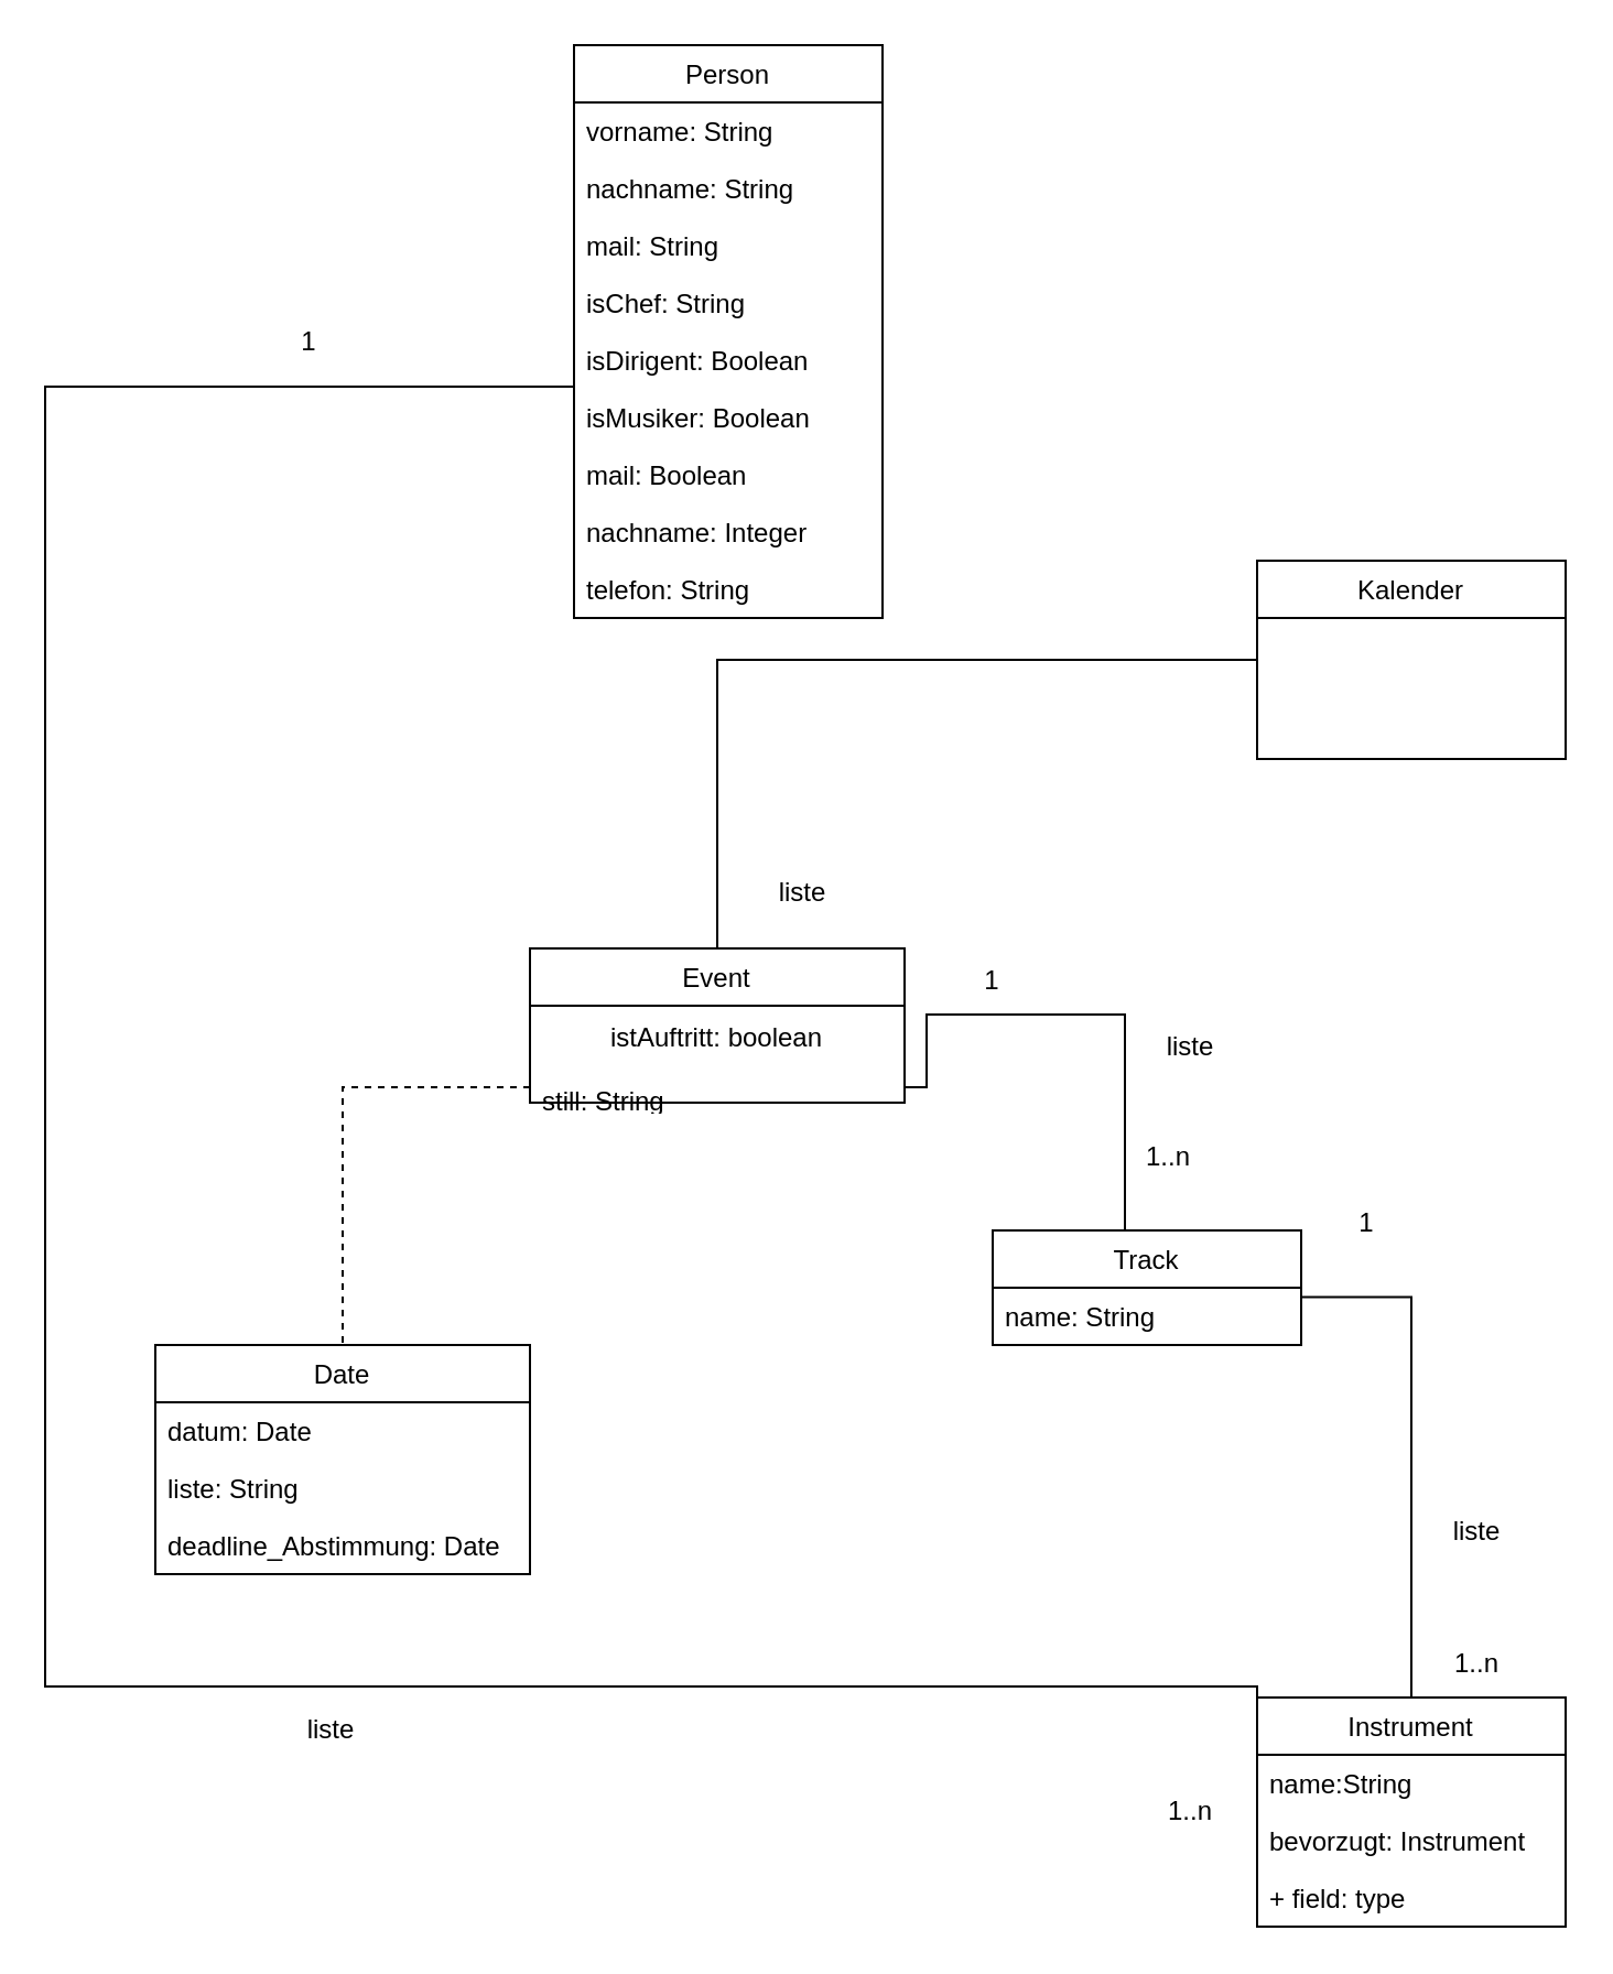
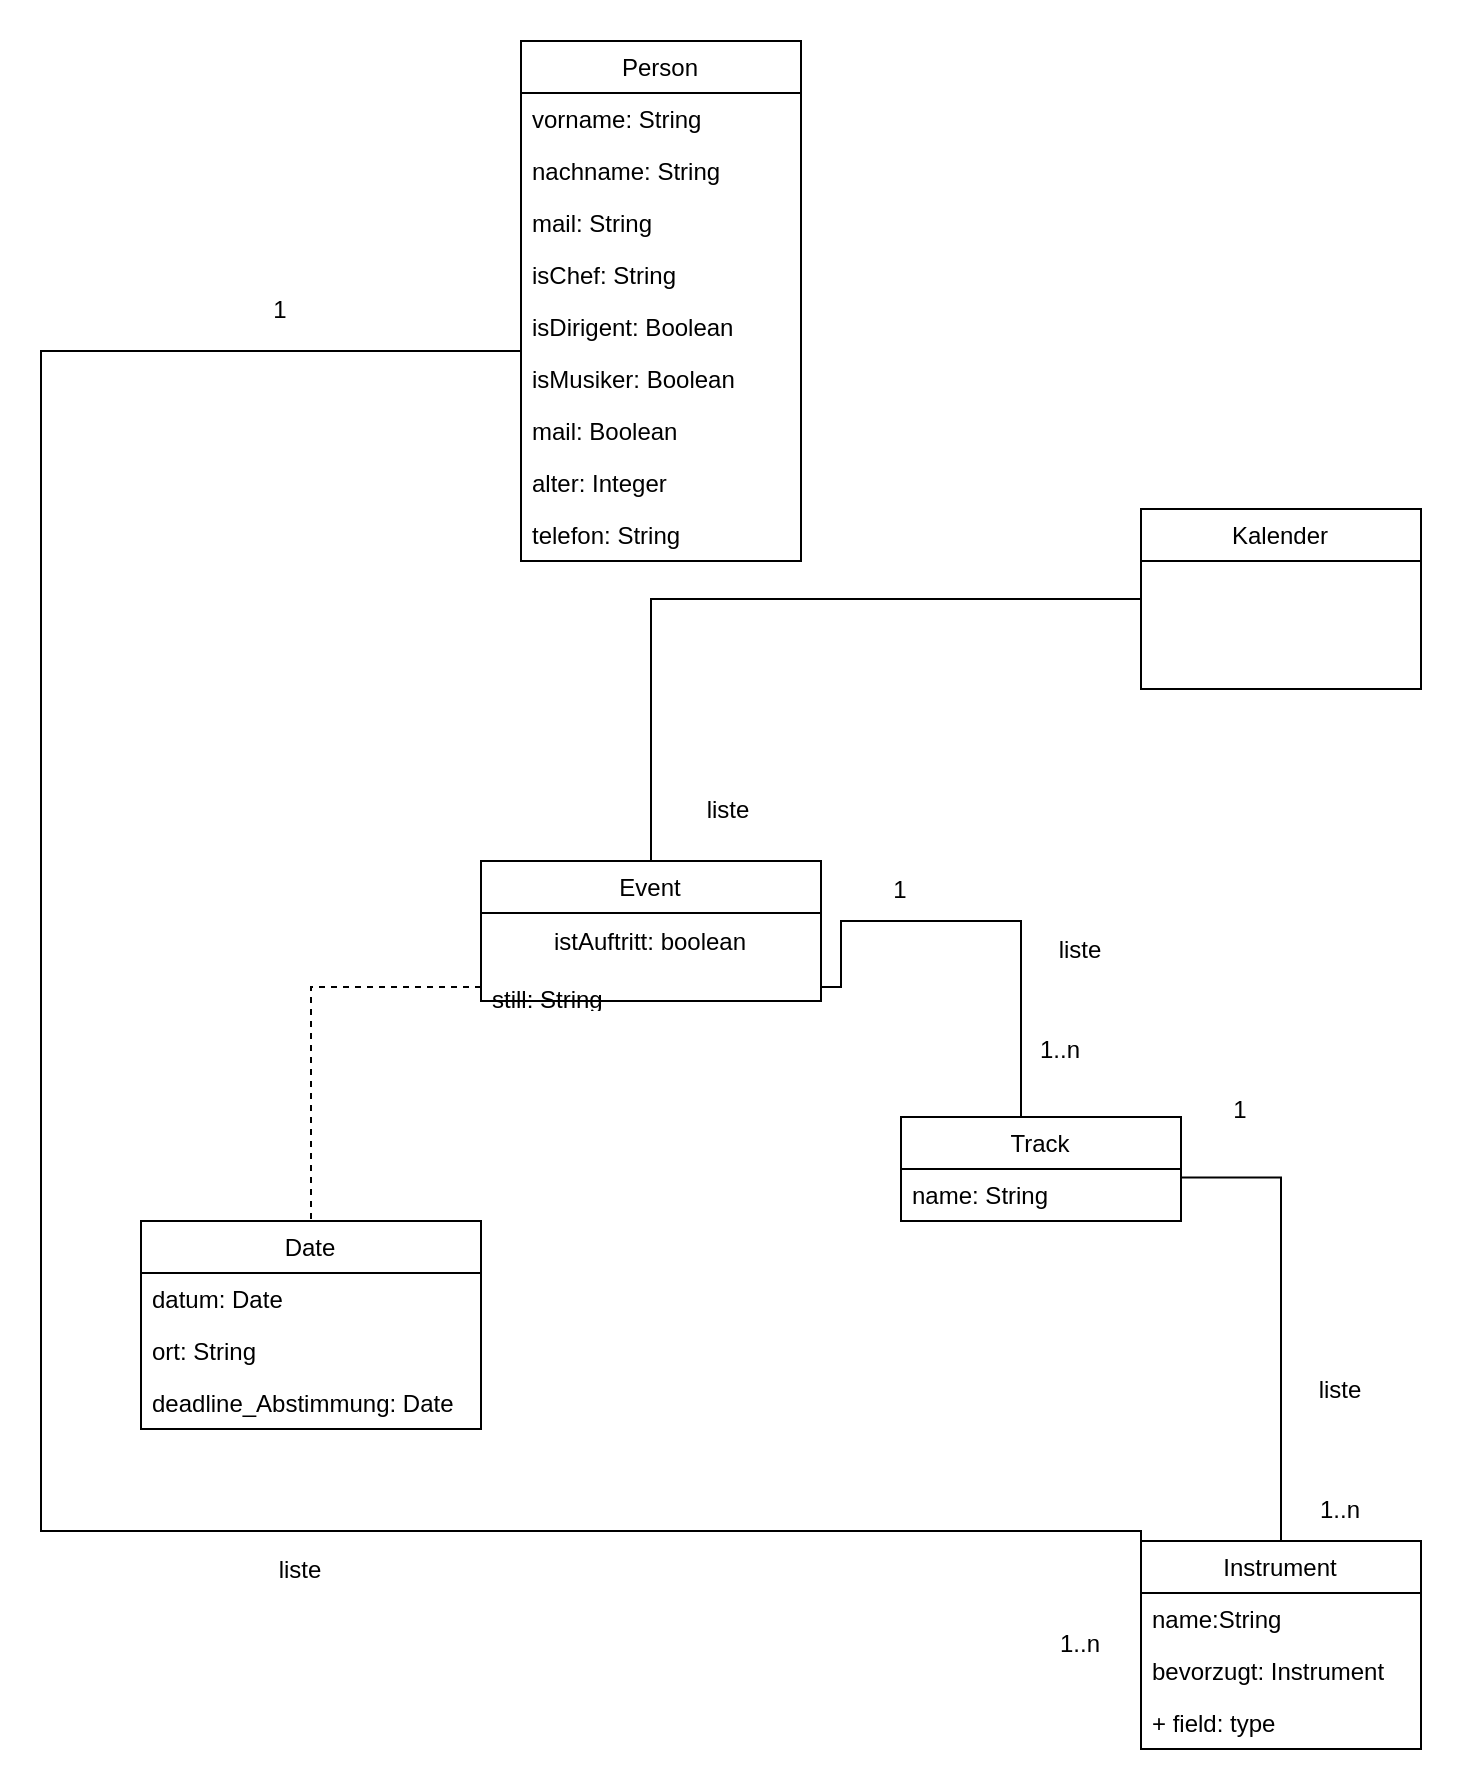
  <mxCell id="0" />
  <mxCell id="1" parent="0" />
  <mxCell id="2" value="Person" style="swimlane;fontStyle=0;childLayout=stackLayout;horizontal=1;startSize=26;fillColor=none;horizontalStack=0;resizeParent=1;resizeParentMax=0;resizeLast=0;collapsible=1;marginBottom=0;" parent="1" vertex="1"><mxGeometry x="260" y="20" width="140" height="260" as="geometry" /></mxCell>
  <mxCell id="3" value="vorname: String" style="text;strokeColor=none;fillColor=none;align=left;verticalAlign=top;spacingLeft=4;spacingRight=4;overflow=hidden;rotatable=0;points=[[0,0.5],[1,0.5]];portConstraint=eastwest;" parent="2" vertex="1"><mxGeometry y="26" width="140" height="26" as="geometry" /></mxCell>
  <mxCell id="4" value="nachname: String" style="text;strokeColor=none;fillColor=none;align=left;verticalAlign=top;spacingLeft=4;spacingRight=4;overflow=hidden;rotatable=0;points=[[0,0.5],[1,0.5]];portConstraint=eastwest;" parent="2" vertex="1"><mxGeometry y="52" width="140" height="26" as="geometry" /></mxCell>
  <mxCell id="5" value="mail: String" style="text;strokeColor=none;fillColor=none;align=left;verticalAlign=top;spacingLeft=4;spacingRight=4;overflow=hidden;rotatable=0;points=[[0,0.5],[1,0.5]];portConstraint=eastwest;" parent="2" vertex="1"><mxGeometry y="78" width="140" height="26" as="geometry" /></mxCell>
  <mxCell id="6" value="isChef: String" style="text;strokeColor=none;fillColor=none;align=left;verticalAlign=top;spacingLeft=4;spacingRight=4;overflow=hidden;rotatable=0;points=[[0,0.5],[1,0.5]];portConstraint=eastwest;" parent="2" vertex="1"><mxGeometry y="104" width="140" height="26" as="geometry" /></mxCell>
  <mxCell id="7" value="isDirigent: Boolean" style="text;strokeColor=none;fillColor=none;align=left;verticalAlign=top;spacingLeft=4;spacingRight=4;overflow=hidden;rotatable=0;points=[[0,0.5],[1,0.5]];portConstraint=eastwest;" parent="2" vertex="1"><mxGeometry y="130" width="140" height="26" as="geometry" /></mxCell>
  <mxCell id="8" value="isMusiker: Boolean" style="text;strokeColor=none;fillColor=none;align=left;verticalAlign=top;spacingLeft=4;spacingRight=4;overflow=hidden;rotatable=0;points=[[0,0.5],[1,0.5]];portConstraint=eastwest;" parent="2" vertex="1"><mxGeometry y="156" width="140" height="26" as="geometry" /></mxCell>
  <mxCell id="9" value="mail: Boolean" style="text;strokeColor=none;fillColor=none;align=left;verticalAlign=top;spacingLeft=4;spacingRight=4;overflow=hidden;rotatable=0;points=[[0,0.5],[1,0.5]];portConstraint=eastwest;" parent="2" vertex="1"><mxGeometry y="182" width="140" height="26" as="geometry" /></mxCell>
- <mxCell id="10" value="nachname: Integer" style="text;strokeColor=none;fillColor=none;align=left;verticalAlign=top;spacingLeft=4;spacingRight=4;overflow=hidden;rotatable=0;points=[[0,0.5],[1,0.5]];portConstraint=eastwest;" parent="2" vertex="1"><mxGeometry y="208" width="140" height="26" as="geometry" /></mxCell>
+ <mxCell id="10" value="alter: Integer" style="text;strokeColor=none;fillColor=none;align=left;verticalAlign=top;spacingLeft=4;spacingRight=4;overflow=hidden;rotatable=0;points=[[0,0.5],[1,0.5]];portConstraint=eastwest;" parent="2" vertex="1"><mxGeometry y="208" width="140" height="26" as="geometry" /></mxCell>
  <mxCell id="11" value="telefon: String" style="text;strokeColor=none;fillColor=none;align=left;verticalAlign=top;spacingLeft=4;spacingRight=4;overflow=hidden;rotatable=0;points=[[0,0.5],[1,0.5]];portConstraint=eastwest;" parent="2" vertex="1"><mxGeometry y="234" width="140" height="26" as="geometry" /></mxCell>
  <mxCell id="12" style="edgeStyle=orthogonalEdgeStyle;rounded=0;orthogonalLoop=1;jettySize=auto;html=1;entryX=0.5;entryY=0;entryDx=0;entryDy=0;endArrow=none;endFill=0;" parent="1" source="16" target="22" edge="1"><mxGeometry relative="1" as="geometry"><mxPoint x="420" y="495" as="sourcePoint" /><Array as="points"><mxPoint x="420" y="460" /><mxPoint x="510" y="460" /><mxPoint x="510" y="558" /></Array></mxGeometry></mxCell>
  <mxCell id="13" style="edgeStyle=orthogonalEdgeStyle;rounded=0;orthogonalLoop=1;jettySize=auto;html=1;entryX=0.5;entryY=0;entryDx=0;entryDy=0;endArrow=none;endFill=0;exitX=0;exitY=0.5;exitDx=0;exitDy=0;dashed=1;" parent="1" source="16" target="24" edge="1"><mxGeometry relative="1" as="geometry"><mxPoint x="240" y="495" as="sourcePoint" /></mxGeometry></mxCell>
  <mxCell id="14" value="Event" style="swimlane;fontStyle=0;childLayout=stackLayout;horizontal=1;startSize=26;fillColor=none;horizontalStack=0;resizeParent=1;resizeParentMax=0;resizeLast=0;collapsible=1;marginBottom=0;" parent="1" vertex="1"><mxGeometry x="240" y="430" width="170" height="70" as="geometry" /></mxCell>
  <mxCell id="15" value="istAuftritt: boolean" style="text;html=1;strokeColor=none;fillColor=none;align=center;verticalAlign=middle;whiteSpace=wrap;rounded=0;" vertex="1" parent="14"><mxGeometry y="26" width="170" height="30" as="geometry" /></mxCell>
  <mxCell id="16" value="still: String" style="text;strokeColor=none;fillColor=none;align=left;verticalAlign=top;spacingLeft=4;spacingRight=4;overflow=hidden;rotatable=0;points=[[0,0.5],[1,0.5]];portConstraint=eastwest;" parent="14" vertex="1"><mxGeometry y="56" width="170" height="14" as="geometry" /></mxCell>
  <mxCell id="17" value="Instrument" style="swimlane;fontStyle=0;childLayout=stackLayout;horizontal=1;startSize=26;fillColor=none;horizontalStack=0;resizeParent=1;resizeParentMax=0;resizeLast=0;collapsible=1;marginBottom=0;" parent="1" vertex="1"><mxGeometry x="570" y="770" width="140" height="104" as="geometry" /></mxCell>
  <mxCell id="18" value="name:String" style="text;strokeColor=none;fillColor=none;align=left;verticalAlign=top;spacingLeft=4;spacingRight=4;overflow=hidden;rotatable=0;points=[[0,0.5],[1,0.5]];portConstraint=eastwest;" parent="17" vertex="1"><mxGeometry y="26" width="140" height="26" as="geometry" /></mxCell>
  <mxCell id="19" value="bevorzugt: Instrument" style="text;strokeColor=none;fillColor=none;align=left;verticalAlign=top;spacingLeft=4;spacingRight=4;overflow=hidden;rotatable=0;points=[[0,0.5],[1,0.5]];portConstraint=eastwest;" parent="17" vertex="1"><mxGeometry y="52" width="140" height="26" as="geometry" /></mxCell>
  <mxCell id="20" value="+ field: type" style="text;strokeColor=none;fillColor=none;align=left;verticalAlign=top;spacingLeft=4;spacingRight=4;overflow=hidden;rotatable=0;points=[[0,0.5],[1,0.5]];portConstraint=eastwest;" parent="17" vertex="1"><mxGeometry y="78" width="140" height="26" as="geometry" /></mxCell>
  <mxCell id="21" style="edgeStyle=orthogonalEdgeStyle;rounded=0;orthogonalLoop=1;jettySize=auto;html=1;entryX=0.5;entryY=0;entryDx=0;entryDy=0;exitX=0.997;exitY=0.164;exitDx=0;exitDy=0;exitPerimeter=0;endArrow=none;endFill=0;" parent="1" source="23" target="17" edge="1"><mxGeometry relative="1" as="geometry" /></mxCell>
  <mxCell id="22" value="Track" style="swimlane;fontStyle=0;childLayout=stackLayout;horizontal=1;startSize=26;fillColor=none;horizontalStack=0;resizeParent=1;resizeParentMax=0;resizeLast=0;collapsible=1;marginBottom=0;" parent="1" vertex="1"><mxGeometry x="450" y="558" width="140" height="52" as="geometry" /></mxCell>
  <mxCell id="23" value="name: String" style="text;strokeColor=none;fillColor=none;align=left;verticalAlign=top;spacingLeft=4;spacingRight=4;overflow=hidden;rotatable=0;points=[[0,0.5],[1,0.5]];portConstraint=eastwest;" parent="22" vertex="1"><mxGeometry y="26" width="140" height="26" as="geometry" /></mxCell>
  <mxCell id="24" value="Date" style="swimlane;fontStyle=0;childLayout=stackLayout;horizontal=1;startSize=26;fillColor=none;horizontalStack=0;resizeParent=1;resizeParentMax=0;resizeLast=0;collapsible=1;marginBottom=0;" parent="1" vertex="1"><mxGeometry x="70" y="610" width="170" height="104" as="geometry" /></mxCell>
  <mxCell id="25" value="datum: Date" style="text;strokeColor=none;fillColor=none;align=left;verticalAlign=top;spacingLeft=4;spacingRight=4;overflow=hidden;rotatable=0;points=[[0,0.5],[1,0.5]];portConstraint=eastwest;" parent="24" vertex="1"><mxGeometry y="26" width="170" height="26" as="geometry" /></mxCell>
- <mxCell id="26" value="liste: String" style="text;strokeColor=none;fillColor=none;align=left;verticalAlign=top;spacingLeft=4;spacingRight=4;overflow=hidden;rotatable=0;points=[[0,0.5],[1,0.5]];portConstraint=eastwest;" parent="24" vertex="1"><mxGeometry y="52" width="170" height="26" as="geometry" /></mxCell>
+ <mxCell id="26" value="ort: String" style="text;strokeColor=none;fillColor=none;align=left;verticalAlign=top;spacingLeft=4;spacingRight=4;overflow=hidden;rotatable=0;points=[[0,0.5],[1,0.5]];portConstraint=eastwest;" parent="24" vertex="1"><mxGeometry y="52" width="170" height="26" as="geometry" /></mxCell>
  <mxCell id="27" value="deadline_Abstimmung: Date" style="text;strokeColor=none;fillColor=none;align=left;verticalAlign=top;spacingLeft=4;spacingRight=4;overflow=hidden;rotatable=0;points=[[0,0.5],[1,0.5]];portConstraint=eastwest;" parent="24" vertex="1"><mxGeometry y="78" width="170" height="26" as="geometry" /></mxCell>
  <mxCell id="28" style="edgeStyle=orthogonalEdgeStyle;rounded=0;orthogonalLoop=1;jettySize=auto;html=1;endArrow=none;endFill=0;entryX=0;entryY=0.5;entryDx=0;entryDy=0;" parent="1" source="2" target="19" edge="1"><mxGeometry relative="1" as="geometry"><mxPoint x="500" y="870" as="targetPoint" /><Array as="points"><mxPoint x="20" y="175" /><mxPoint x="20" y="765" /></Array><mxPoint x="180" y="175" as="sourcePoint" /></mxGeometry></mxCell>
  <mxCell id="29" style="edgeStyle=orthogonalEdgeStyle;rounded=0;orthogonalLoop=1;jettySize=auto;html=1;entryX=0.5;entryY=0;entryDx=0;entryDy=0;endArrow=none;endFill=0;" parent="1" source="30" target="14" edge="1"><mxGeometry relative="1" as="geometry" /></mxCell>
  <mxCell id="30" value="Kalender" style="swimlane;fontStyle=0;childLayout=stackLayout;horizontal=1;startSize=26;fillColor=none;horizontalStack=0;resizeParent=1;resizeParentMax=0;resizeLast=0;collapsible=1;marginBottom=0;" parent="1" vertex="1"><mxGeometry x="570" y="254" width="140" height="90" as="geometry" /></mxCell>
  <mxCell id="31" value="liste" style="text;html=1;strokeColor=none;fillColor=none;align=center;verticalAlign=middle;whiteSpace=wrap;rounded=0;" parent="1" vertex="1"><mxGeometry x="334" y="390" width="60" height="30" as="geometry" /></mxCell>
  <mxCell id="32" value="liste" style="text;html=1;strokeColor=none;fillColor=none;align=center;verticalAlign=middle;whiteSpace=wrap;rounded=0;" parent="1" vertex="1"><mxGeometry x="120" y="770" width="60" height="30" as="geometry" /></mxCell>
  <mxCell id="33" value="1..n" style="text;html=1;strokeColor=none;fillColor=none;align=center;verticalAlign=middle;whiteSpace=wrap;rounded=0;" parent="1" vertex="1"><mxGeometry x="510" y="807" width="60" height="30" as="geometry" /></mxCell>
  <mxCell id="34" value="1" style="text;html=1;strokeColor=none;fillColor=none;align=center;verticalAlign=middle;whiteSpace=wrap;rounded=0;" parent="1" vertex="1"><mxGeometry x="110" y="140" width="60" height="30" as="geometry" /></mxCell>
  <mxCell id="35" value="1" style="text;html=1;strokeColor=none;fillColor=none;align=center;verticalAlign=middle;whiteSpace=wrap;rounded=0;" parent="1" vertex="1"><mxGeometry x="420" y="430" width="60" height="30" as="geometry" /></mxCell>
  <mxCell id="36" value="1..n" style="text;html=1;strokeColor=none;fillColor=none;align=center;verticalAlign=middle;whiteSpace=wrap;rounded=0;" parent="1" vertex="1"><mxGeometry x="500" y="510" width="60" height="30" as="geometry" /></mxCell>
  <mxCell id="37" value="liste" style="text;html=1;strokeColor=none;fillColor=none;align=center;verticalAlign=middle;whiteSpace=wrap;rounded=0;" parent="1" vertex="1"><mxGeometry x="510" y="460" width="60" height="30" as="geometry" /></mxCell>
  <mxCell id="38" value="liste" style="text;html=1;strokeColor=none;fillColor=none;align=center;verticalAlign=middle;whiteSpace=wrap;rounded=0;" parent="1" vertex="1"><mxGeometry x="640" y="680" width="60" height="30" as="geometry" /></mxCell>
  <mxCell id="39" value="1..n" style="text;html=1;strokeColor=none;fillColor=none;align=center;verticalAlign=middle;whiteSpace=wrap;rounded=0;" parent="1" vertex="1"><mxGeometry x="640" y="740" width="60" height="30" as="geometry" /></mxCell>
  <mxCell id="40" value="1" style="text;html=1;strokeColor=none;fillColor=none;align=center;verticalAlign=middle;whiteSpace=wrap;rounded=0;" parent="1" vertex="1"><mxGeometry x="590" y="540" width="60" height="30" as="geometry" /></mxCell>
